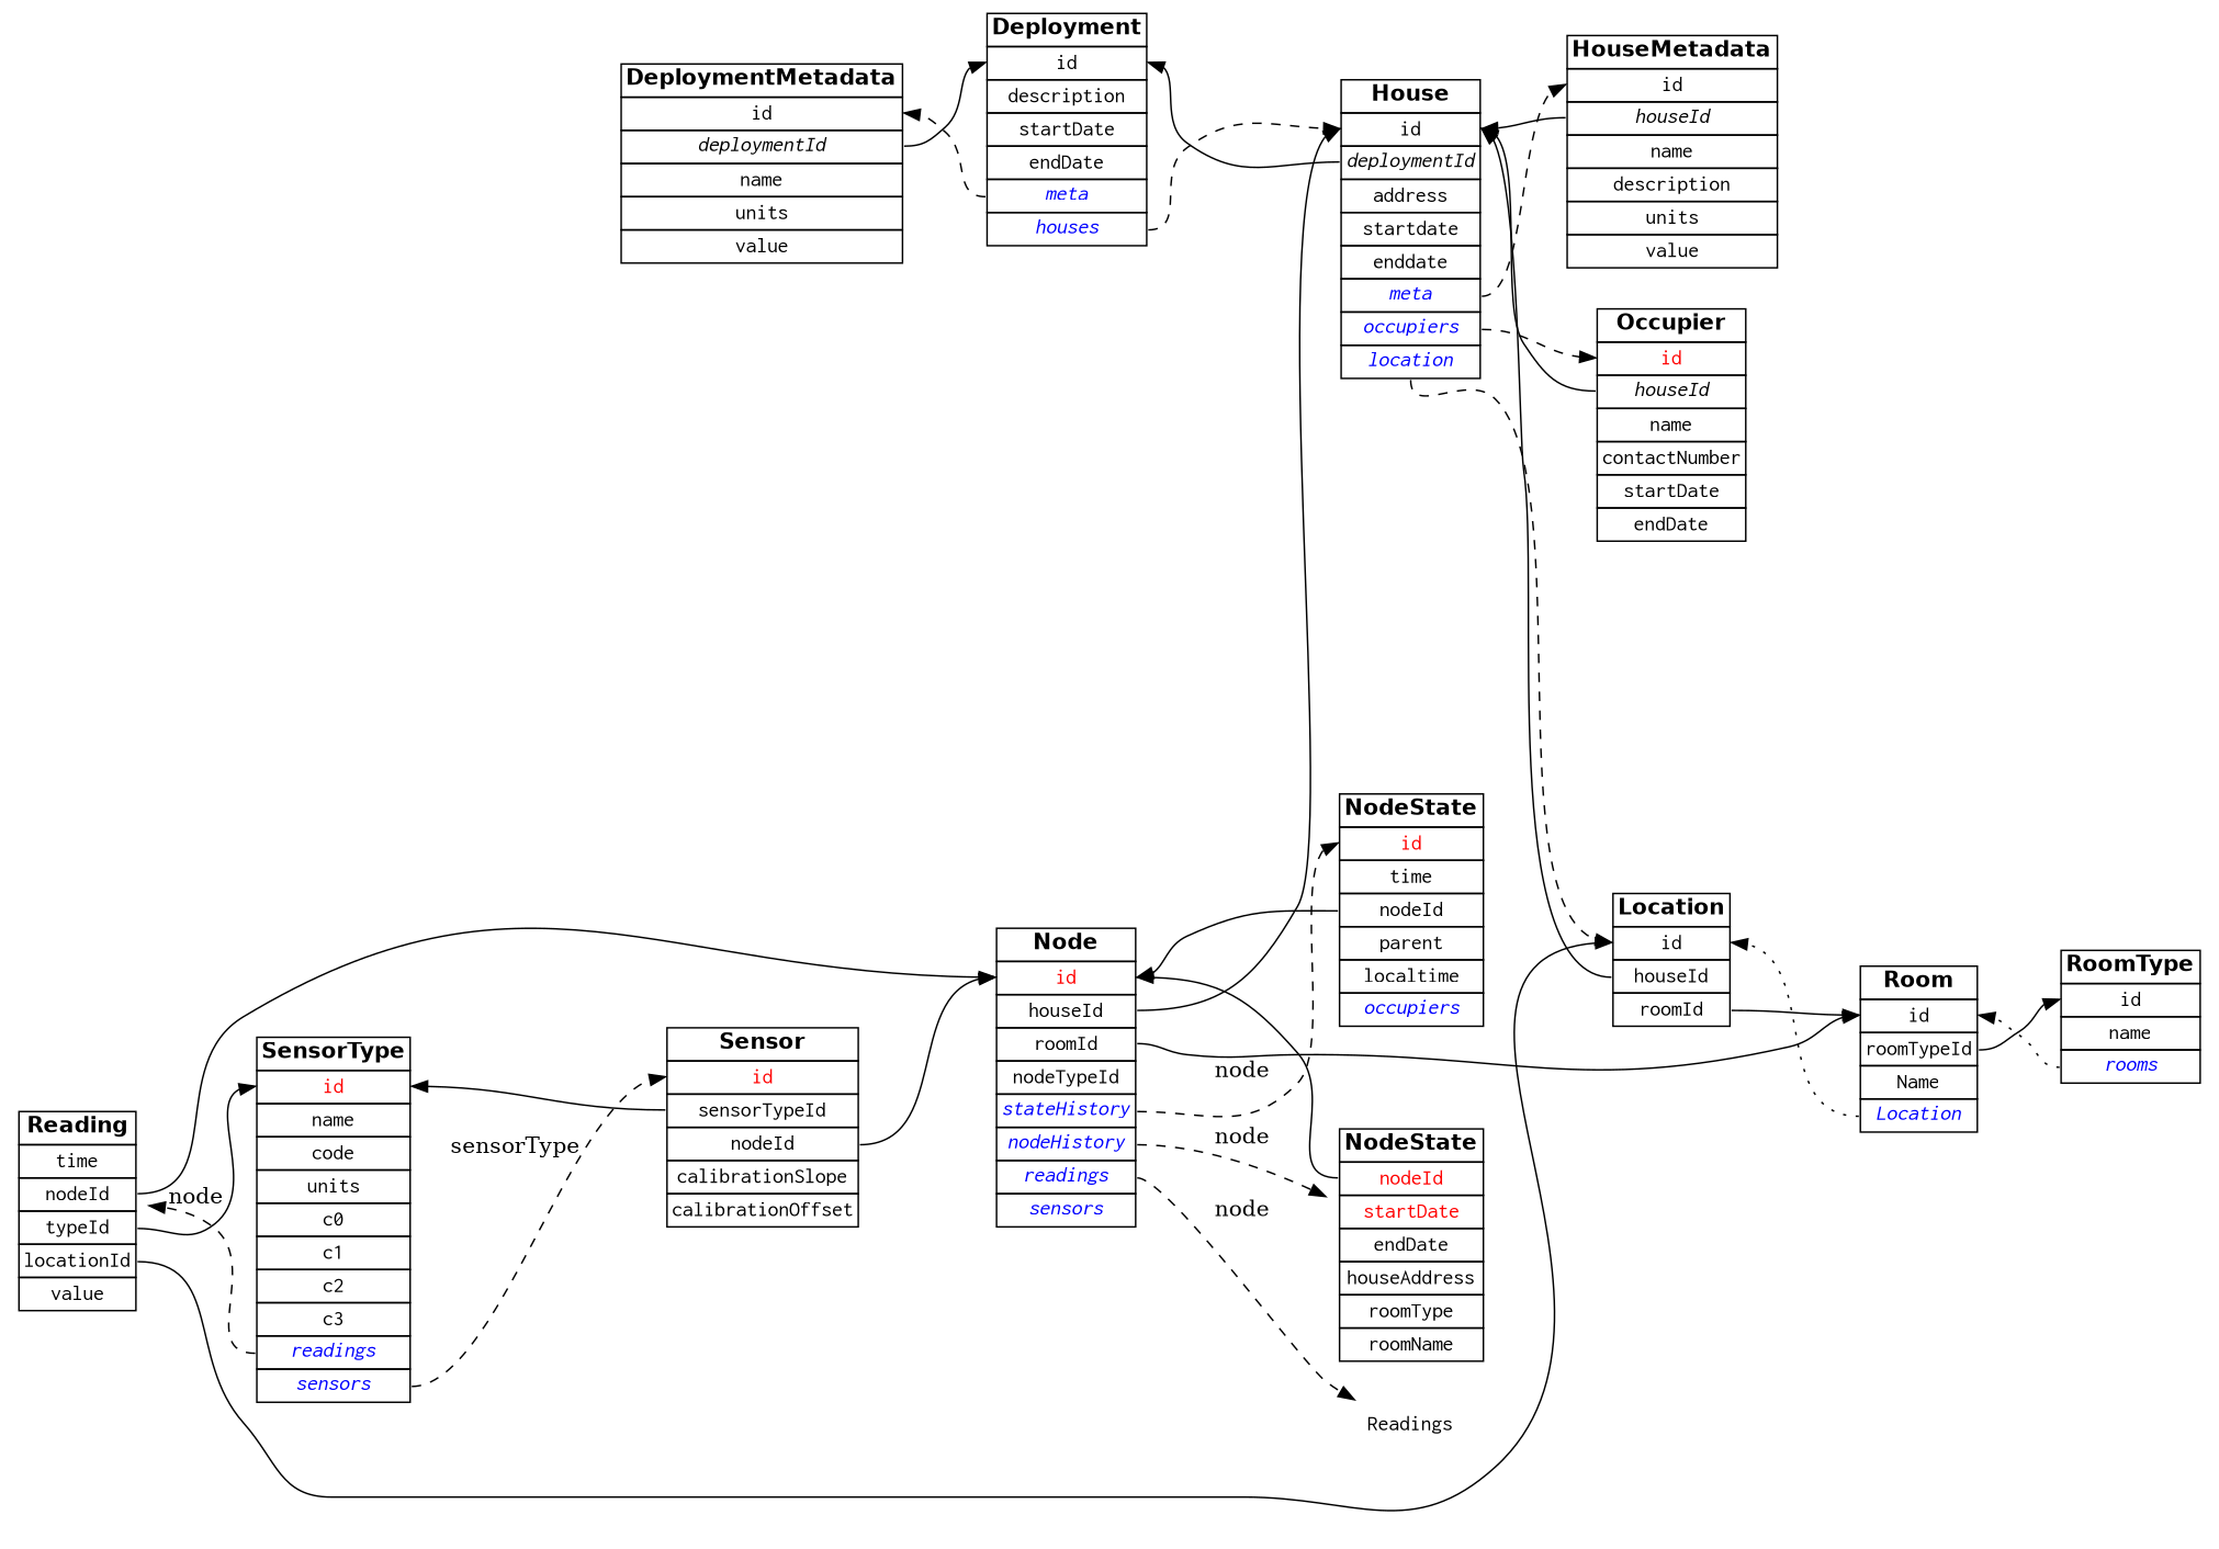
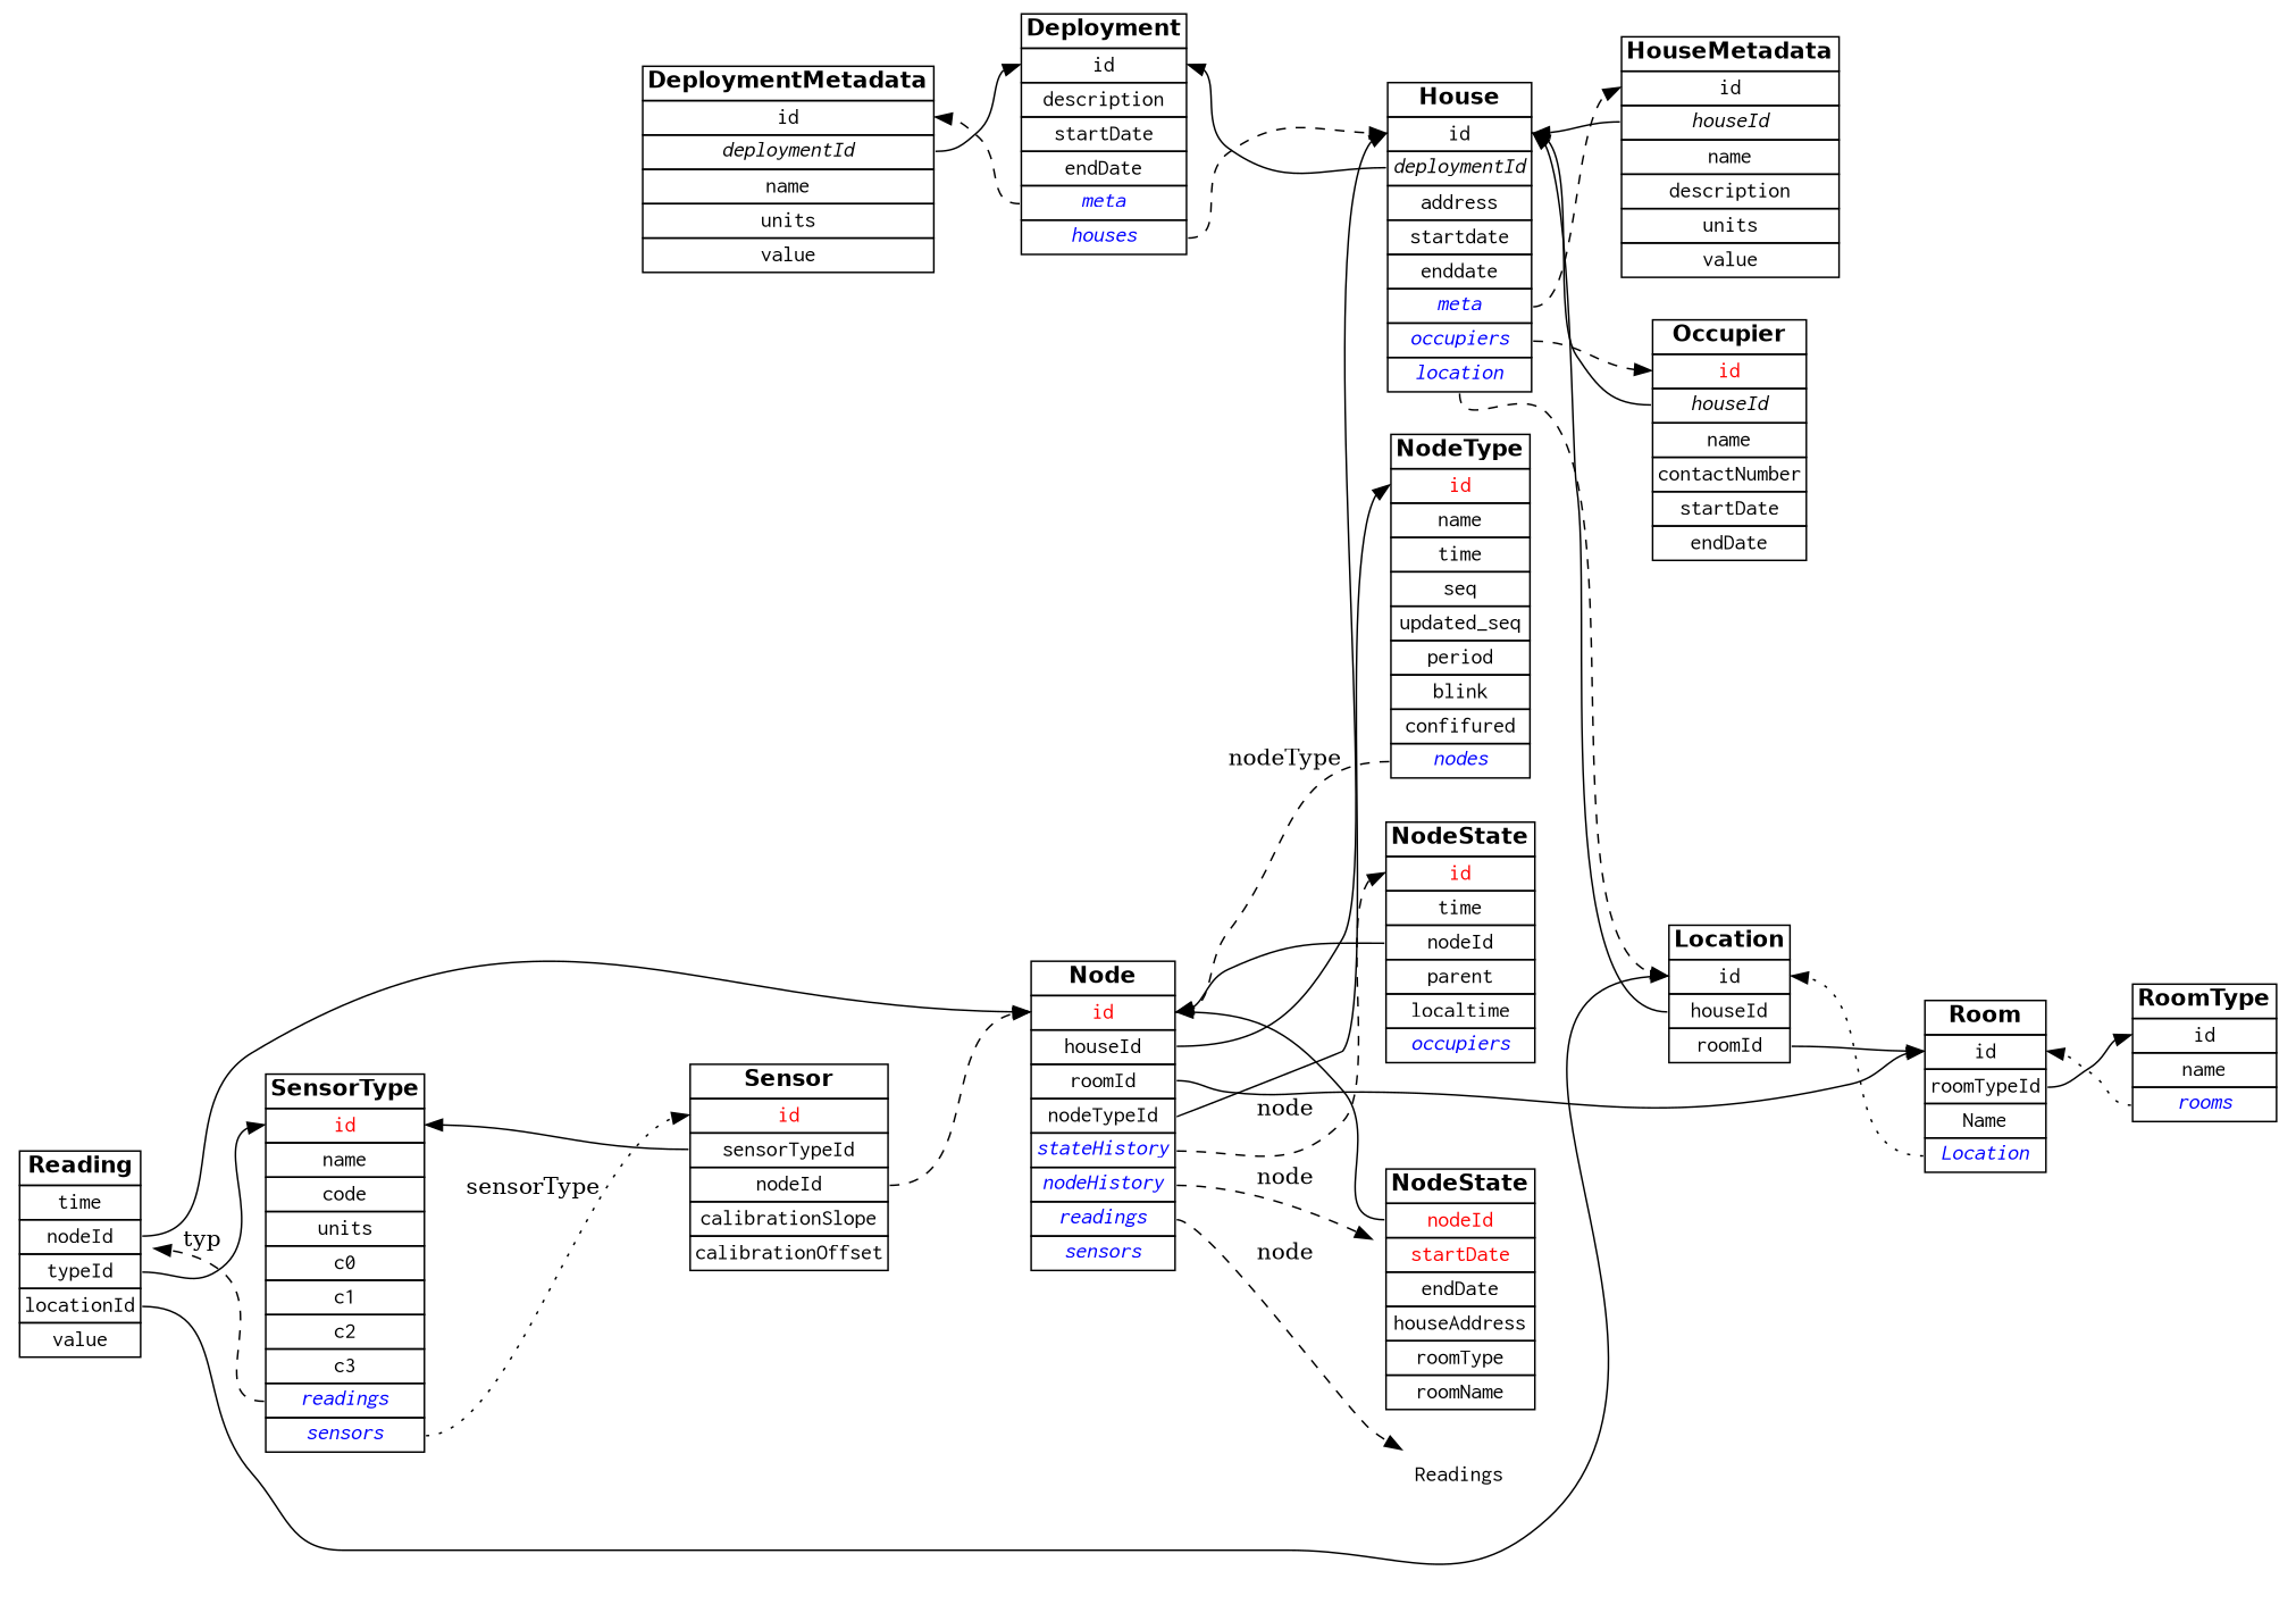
  digraph {
    rankdir=LR
    node [fontname=Courier shape=plaintext]
    edge [headport=id tailport=nodeId]
    n1 [label=< 		     <table border="0" cellborder="1" cellspacing="0"> 		     <tr><td><font face="Helvetica"><b>DeploymentMetadata</b></font></td></tr> 		     <tr><td port="id">id</td></tr> 		     <tr><td port="depid"><i>deploymentId</i></td></tr> 		     <tr><td>name</td></tr> 		     <tr><td>units</td></tr> 		     <tr><td>value</td></tr> 		     </table>>]
    n2 [label=< 	     <table border="0" cellborder="1" cellspacing="0"> 	     <tr><td><font face="Helvetica"><b>Deployment</b></font></td></tr> 	     <tr><td port="id">id</td></tr> 	     <tr><td>description</td></tr> 	     <tr><td>startDate</td></tr> 	     <tr><td>endDate</td></tr> 	     <tr><td port="meta"><font color="blue"><i>meta</i></font></td></tr> 	     <tr><td port="houses"><font color="blue"><i>houses</i></font></td></tr> 	     </table>>]
    n3 [label=<        <table border="0" cellborder="1" cellspacing="0">        <tr><td><font face="Helvetica"><b>House</b></font></td></tr>        <tr><td port="id">id</td></tr>        <tr><td port="depid"><i>deploymentId</i></td></tr>        <tr><td>address</td></tr>        <tr><td>startdate</td></tr>        <tr><td>enddate</td></tr>        <tr><td port="meta"><font color="blue"><i>meta</i></font></td></tr>        <tr><td port="occupiers"><font color="blue"><i>occupiers</i></font></td></tr>        <tr><td port="location"><font color="blue"><i>location</i></font></td></tr>        </table>>]
    n4 [label=<        <table border="0" cellborder="1" cellspacing="0">        <tr><td><font face="Helvetica"><b>HouseMetadata</b></font></td></tr>        <tr><td port="id">id</td></tr>        <tr><td port="houseid"><i>houseId</i></td></tr>        <tr><td>name</td></tr>        <tr><td>description</td></tr>        <tr><td>units</td></tr>        <tr><td>value</td></tr>        </table>>]
    n5 [label=< 	   <table border="0" cellborder="1" cellspacing="0"> 	   <tr><td><font face="Helvetica"><b>Occupier</b></font></td></tr> 	   <tr><td port="id"><font color="red">id</font></td></tr> 	   <tr><td port="houseid"><i>houseId</i></td></tr> 	   <tr><td>name</td></tr> 	   <tr><td>contactNumber</td></tr> 	   <tr><td>startDate</td></tr> 	   <tr><td>endDate</td></tr> 	   </table>>]
    n6 [label=< 	   <table border="0" cellborder="1" cellspacing="0"> 	   <tr><td><font face="Helvetica"><b>Location</b></font></td></tr> 	   <tr><td port="id">id</td></tr> 	   <tr><td port="houseId">houseId</td></tr> 	   <tr><td port="roomId">roomId</td></tr> 	   </table>>]
    n7 [label=< 	  <table border="0" cellborder="1" cellspacing="0"> 	  <tr><td><font face="Helvetica"><b>Room</b></font></td></tr> 	  <tr><td port="id">id</td></tr> 	  <tr><td port="roomTypeId">roomTypeId</td></tr> 	  <tr><td>Name</td></tr> 	  <tr><td port="location"><font color="blue"><i>Location</i></font></td></tr> 	  </table>>]
    n8 [label=< 	   <table border="0" cellborder="1" cellspacing="0"> 	   <tr><td><font face="Helvetica"><b>RoomType</b></font></td></tr> 	   <tr><td port="id">id</td></tr> 	   <tr><td>name</td></tr> 	   <tr><td port="rooms"><font color="blue"><i>rooms</i></font></td></tr> 	   </table>>]
    n9 [label=< 	  <table border="0" cellborder="1" cellspacing="0"> 	  <tr><td><font face="Helvetica"><b>Reading</b></font></td></tr> 	  <tr><td port="time">time</td></tr> 	  <tr><td port="nodeId">nodeId</td></tr> 	  <tr><td port="typeId">typeId</td></tr> 	  <tr><td port="locationId">locationId</td></tr> 	  <tr><td>value</td></tr> 	  </table>>]
    n10 [label=< 	<table border="0" cellborder="1" cellspacing="0"> 	<tr><td><font face="Helvetica"><b>Node</b></font></td></tr> 	<tr><td port="id"><font color="red">id</font></td></tr> 	<tr><td port="houseId">houseId</td></tr> 	<tr><td port="roomId">roomId</td></tr> 	<tr><td port="nodeTypeId">nodeTypeId</td></tr> 	<tr><td port="stateHistory"><font color="blue"><i>stateHistory</i></font></td></tr> 	<tr><td port="nodeHistory"><font color="blue"><i>nodeHistory</i></font></td></tr> 	<tr><td port="readings"><font color="blue"><i>readings</i></font></td></tr> 	<tr><td port="sensors"><font color="blue"><i>sensors</i></font></td></tr>	 	</table>>]
    n11 [label=<        <table border="0" cellborder="1" cellspacing="0">        <tr><td><font face="Helvetica"><b>SensorType</b></font></td></tr>        <tr><td port="id"><font color="red">id</font></td></tr>        <tr><td>name</td></tr>        <tr><td>code</td></tr>        <tr><td>units</td></tr>        <tr><td>c0</td></tr>        <tr><td>c1</td></tr>        <tr><td>c2</td></tr>        <tr><td>c3</td></tr>        <tr><td port="readings"><font color="blue"><i>readings</i></font></td></tr>        <tr><td port="sensors"><font color="blue"><i>sensors</i></font></td></tr>	        </table>>]
    n12 [label=<        <table border="0" cellborder="1" cellspacing="0">        <tr><td><font face="Helvetica"><b>NodeState</b></font></td></tr>        <tr><td port="id"><font color="red">id</font></td></tr>        <tr><td>time</td></tr>        <tr><td port="nodeId">nodeId</td></tr>        <tr><td>parent</td></tr>        <tr><td>localtime</td></tr>        //<tr><td port="occupiers"><font color="blue"><i>occupiers</i></font></td></tr>        </table>>]
    n13 [label=<        <table border="0" cellborder="1" cellspacing="0">        <tr><td><font face="Helvetica"><b>NodeState</b></font></td></tr>        <tr><td port="nodeId"><font color="red">nodeId</font></td></tr>        <tr><td port="startDate"><font color="red">startDate</font></td></tr>        <tr><td>endDate</td></tr>        <tr><td>houseAddress</td></tr>        <tr><td>roomType</td></tr>        <tr><td>roomName</td></tr>        </table>>]
+   n14 [label=< 	<table border="0" cellborder="1" cellspacing="0"> 	<tr><td><font face="Helvetica"><b>NodeType</b></font></td></tr> 	<tr><td port="id"><font color="red">id</font></td></tr>   	<tr><td>name</td></tr> 	<tr><td>time</td></tr> 	<tr><td>seq</td></tr> 	<tr><td>updated_seq</td></tr> 	<tr><td>period</td></tr> 	<tr><td>blink</td></tr> 	<tr><td>confifured</td></tr> 	<tr><td port="nodes"><font color="blue"><i>nodes</i></font></td></tr> 	</table>>]
    Readings
    n16 [label=<        <table border="0" cellborder="1" cellspacing="0">        <tr><td><font face="Helvetica"><b>Sensor</b></font></td></tr>        <tr><td port="id"><font color="red">id</font></td></tr>        <tr><td port="sensorTypeId">sensorTypeId</td></tr>        <tr><td port="nodeId">nodeId</td></tr>        <tr><td>calibrationSlope</td></tr>        <tr><td>calibrationOffset</td></tr>        </table>>]
    n1 -> n2 [tailport=depid]
    n2 -> n1 [style=dashed tailport=meta]
    n2 -> n3 [style=dashed tailport=houses]
    n3 -> n2 [tailport=depId]
    n3 -> n4 [style=dashed tailport=meta]
    n3 -> n5 [style=dashed tailport=occupiers]
    n3 -> n6 [style=dashed tailport=location]
    n4 -> n3 [tailport=houseid]
    n5 -> n3 [tailport=houseId]
    n6 -> n3 [tailport=houseId]
    n6 -> n7 [tailport=roomId]
    n7 -> n6 [style=dotted tailport=location]
    n7 -> n8 [tailport=roomTypeId]
    n8 -> n7 [style=dotted tailport=rooms]
    n9 -> n6 [tailport=locationId]
    n9 -> n10
    n9 -> n11 [tailport=typeId]
    n10 -> n3 [tailport=houseId]
    n10 -> n7 [tailport=roomId]
    n10 -> n12 [label="node" style=dashed tailport=stateHistory]
    n10 -> n13 [label="node" style=dashed tailport=nodeHistory]
+   n10 -> n14 [tailport=nodeTypeId]
    n10 -> Readings [label="node" style=dashed tailport=readings]
-   n11 -> n9 [label="node" style=dashed tailport=readings]
-   n11 -> n16 [label=sensorType style=dashed tailport=sensors]
+   n11 -> n9 [label=typ style=dashed tailport=readings]
+   n11 -> n16 [label=sensorType style=dotted tailport=sensors]
    n12 -> n10
    n13 -> n10
-   n16 -> n10
+   n14 -> n10 [label=nodeType style=dashed tailport=nodes]
+   n16 -> n10 [style=dashed]
    n16 -> n11 [tailport=sensorTypeId]
  }
